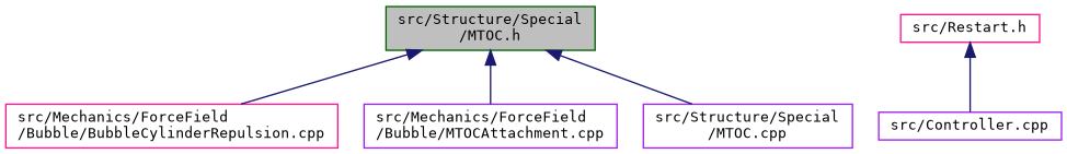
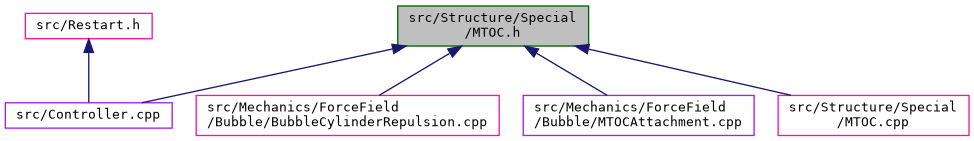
  digraph {
    fontname="DejaVu Sans Mono"
    node [color=purple fillcolor=white fontname="DejaVu Sans Mono" fontsize=10 shape=record style=filled]
    edge [color=midnightblue dir=back fontname="DejaVu Sans Mono" fontsize=10 labelfontname=Helvetica labelfontsize=10 style=solid]
    n1 [color=darkgreen fillcolor=grey75 fontcolor=black height=0.2 label="src/Structure/Special\l/MTOC.h" width=0.4]
    n2 [height=0.2 label="src/Controller.cpp" width=0.4]
    n3 [color=deeppink height=0.2 label="src/Mechanics/ForceField\l/Bubble/BubbleCylinderRepulsion.cpp" width=0.4]
    n4 [height=0.2 label="src/Mechanics/ForceField\l/Bubble/MTOCAttachment.cpp" width=0.4]
-   n5 [height=0.2 label="src/Structure/Special\l/MTOC.cpp" width=0.4]
+   n5 [color=deeppink height=0.2 label="src/Structure/Special\l/MTOC.cpp" width=0.4]
    n6 [color=deeppink height=0.2 label="src/Restart.h" width=0.4]
+   n1 -> n2
    n1 -> n3
    n1 -> n4
    n1 -> n5
    n6 -> n2
  }
